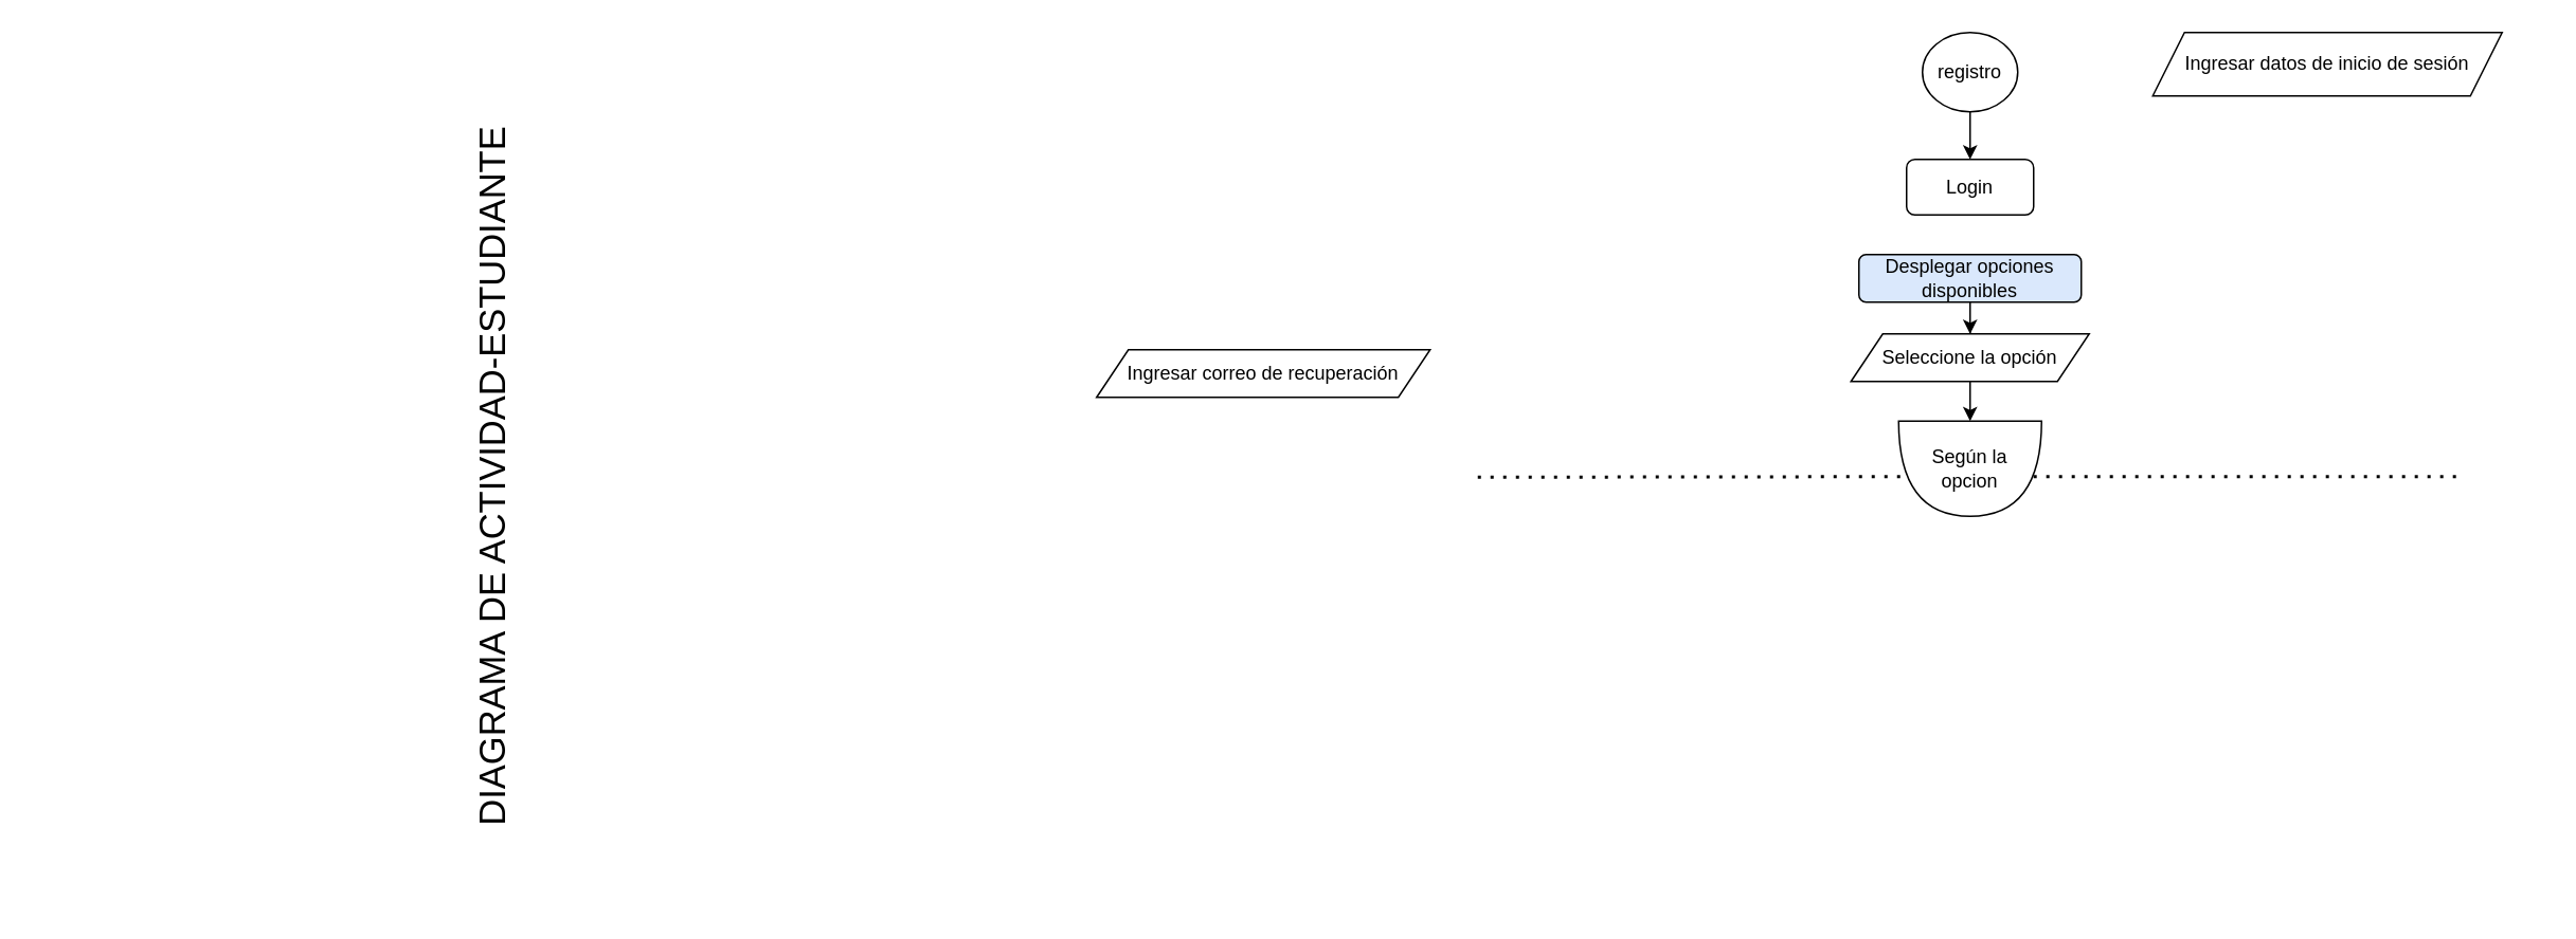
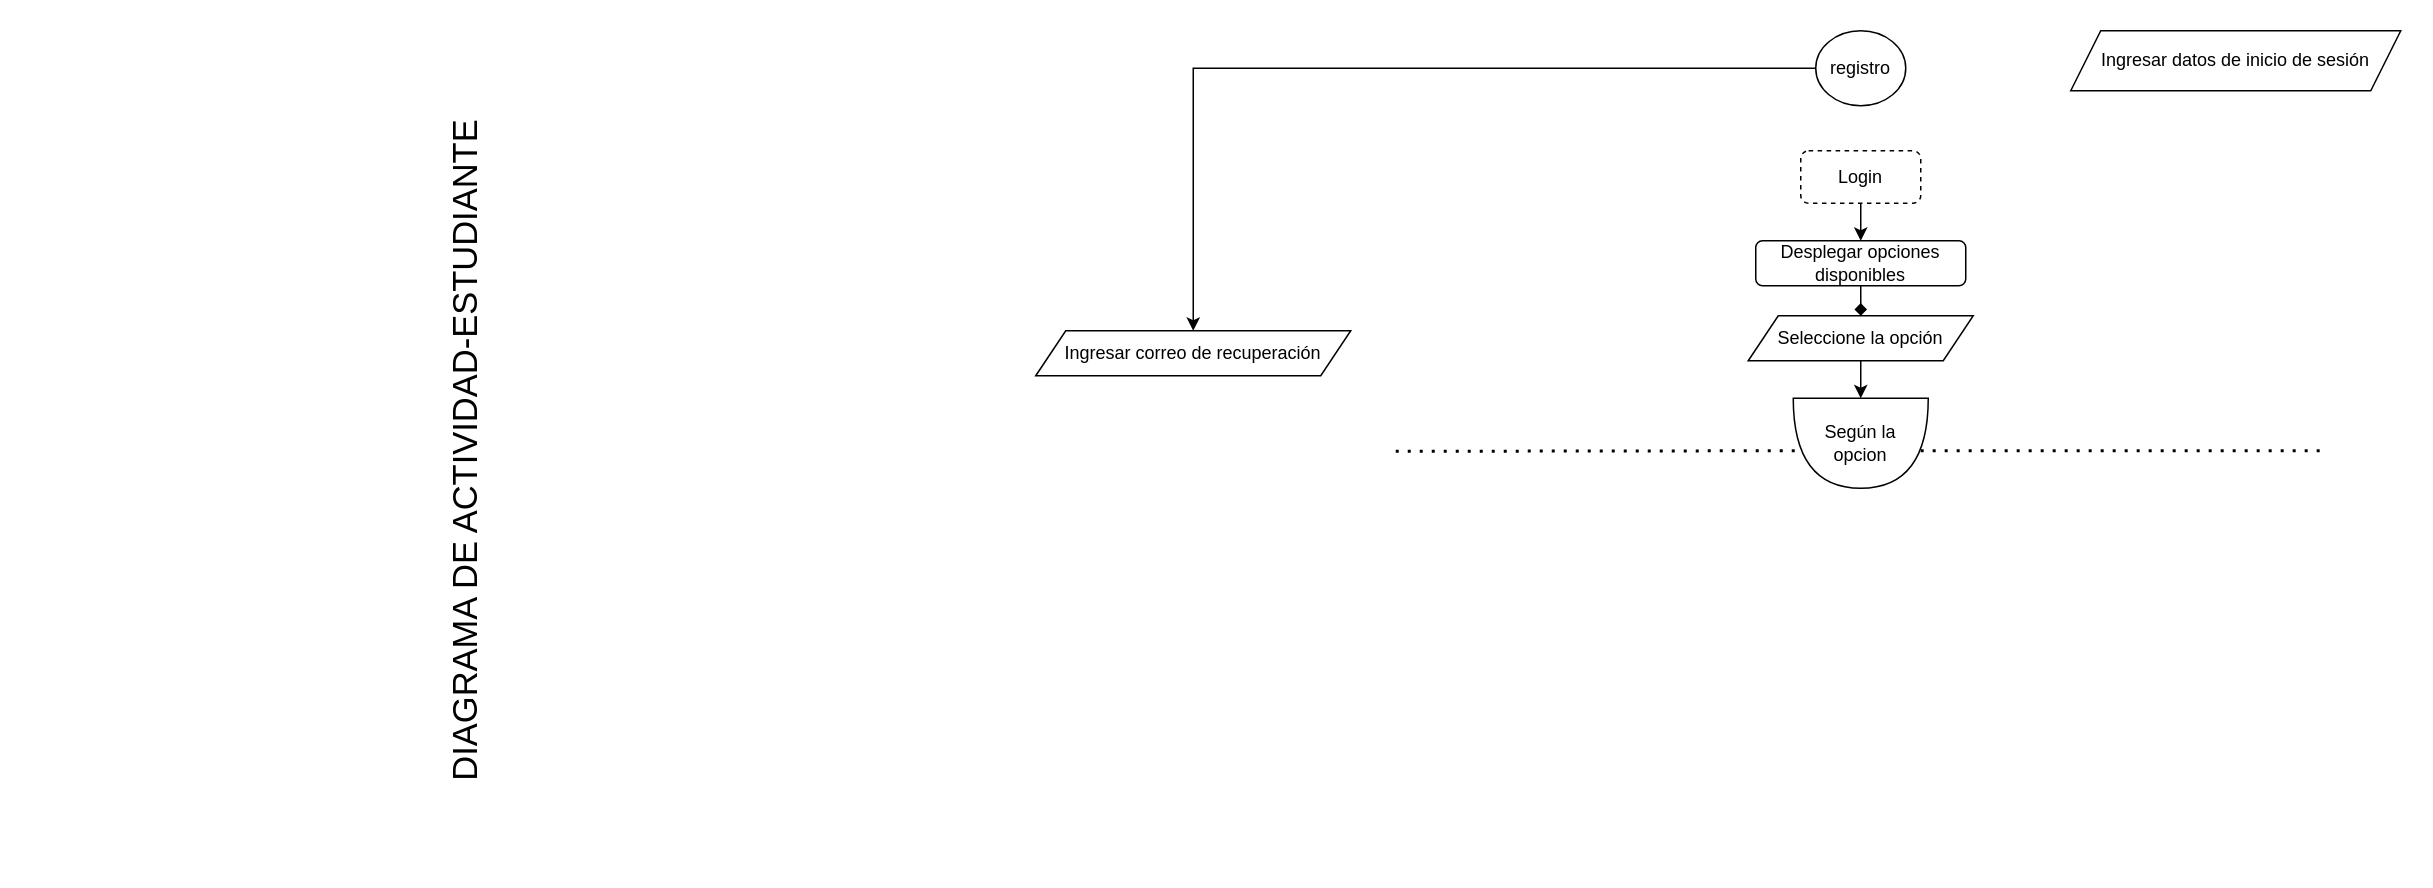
  <mxCell id="0" />
  <mxCell id="1" parent="0" />
- <mxCell id="2" value="" style="edgeStyle=orthogonalEdgeStyle;rounded=0;orthogonalLoop=1;jettySize=auto;html=1;" edge="1" parent="1" source="3" target="6"><mxGeometry relative="1" as="geometry" /></mxCell>
+ <mxCell id="2" value="" style="edgeStyle=orthogonalEdgeStyle;rounded=0;orthogonalLoop=1;jettySize=auto;html=1;" edge="1" parent="1" source="3" target="15"><mxGeometry relative="1" as="geometry" /></mxCell>
  <mxCell id="3" value="registro" style="ellipse;whiteSpace=wrap;html=1;" vertex="1" parent="1"><mxGeometry x="1210" y="20" width="60" height="50" as="geometry" /></mxCell>
  <mxCell id="4" value="DIAGRAMA DE ACTIVIDAD-ESTUDIANTE " style="text;html=1;strokeColor=none;fillColor=none;align=center;verticalAlign=middle;whiteSpace=wrap;rounded=0;fontSize=23;rotation=-90;" vertex="1" parent="1"><mxGeometry x="20" y="280" width="580" height="40" as="geometry" /></mxCell>
- <mxCell id="6" value="Login" style="rounded=1;whiteSpace=wrap;html=1;" vertex="1" parent="1"><mxGeometry x="1200" y="100" width="80" height="35" as="geometry" /></mxCell>
+ <mxCell id="5" value="" style="edgeStyle=orthogonalEdgeStyle;rounded=0;orthogonalLoop=1;jettySize=auto;html=1;" edge="1" parent="1" source="6" target="11"><mxGeometry relative="1" as="geometry"><mxPoint x="1240" y="160" as="targetPoint" /></mxGeometry></mxCell>
+ <mxCell id="6" value="Login" style="rounded=1;whiteSpace=wrap;html=1;dashed=1;" vertex="1" parent="1"><mxGeometry x="1200" y="100" width="80" height="35" as="geometry" /></mxCell>
  <mxCell id="7" value="" style="edgeStyle=orthogonalEdgeStyle;rounded=0;orthogonalLoop=1;jettySize=auto;html=1;" edge="1" parent="1" source="8" target="9"><mxGeometry relative="1" as="geometry" /></mxCell>
  <mxCell id="8" value="Seleccione la opción" style="shape=parallelogram;perimeter=parallelogramPerimeter;whiteSpace=wrap;html=1;fixedSize=1;" vertex="1" parent="1"><mxGeometry x="1165" y="210" width="150" height="30" as="geometry" /></mxCell>
  <mxCell id="9" value="" style="shape=or;whiteSpace=wrap;html=1;rotation=90;" vertex="1" parent="1"><mxGeometry x="1210" y="250" width="60" height="90" as="geometry" /></mxCell>
- <mxCell id="10" style="edgeStyle=orthogonalEdgeStyle;rounded=0;orthogonalLoop=1;jettySize=auto;html=1;" edge="1" parent="1" source="11" target="8"><mxGeometry relative="1" as="geometry" /></mxCell>
- <mxCell id="11" value="Desplegar opciones disponibles" style="rounded=1;whiteSpace=wrap;html=1;fillColor=#dae8fc;" vertex="1" parent="1"><mxGeometry x="1170" y="160" width="140" height="30" as="geometry" /></mxCell>
+ <mxCell id="10" style="edgeStyle=orthogonalEdgeStyle;rounded=0;orthogonalLoop=1;jettySize=auto;html=1;endArrow=diamond;" edge="1" parent="1" source="11" target="8"><mxGeometry relative="1" as="geometry" /></mxCell>
+ <mxCell id="11" value="Desplegar opciones disponibles" style="rounded=1;whiteSpace=wrap;html=1;" vertex="1" parent="1"><mxGeometry x="1170" y="160" width="140" height="30" as="geometry" /></mxCell>
  <mxCell id="12" value="Según la opcion" style="text;html=1;strokeColor=none;fillColor=none;align=center;verticalAlign=middle;whiteSpace=wrap;rounded=0;" vertex="1" parent="1"><mxGeometry x="1210" y="280" width="60" height="30" as="geometry" /></mxCell>
  <mxCell id="13" value="" style="endArrow=none;dashed=1;html=1;dashPattern=1 3;strokeWidth=2;rounded=0;exitX=0.583;exitY=0.056;exitDx=0;exitDy=0;exitPerimeter=0;" edge="1" parent="1" source="9"><mxGeometry width="50" height="50" relative="1" as="geometry"><mxPoint x="1290" y="260" as="sourcePoint" /><mxPoint x="1550" y="300" as="targetPoint" /></mxGeometry></mxCell>
  <mxCell id="14" value="" style="endArrow=none;dashed=1;html=1;dashPattern=1 3;strokeWidth=2;rounded=0;" edge="1" parent="1"><mxGeometry width="50" height="50" relative="1" as="geometry"><mxPoint x="930" y="300.36" as="sourcePoint" /><mxPoint x="1200" y="300" as="targetPoint" /></mxGeometry></mxCell>
  <mxCell id="15" value="Ingresar correo de recuperación" style="shape=parallelogram;perimeter=parallelogramPerimeter;whiteSpace=wrap;html=1;fixedSize=1;" vertex="1" parent="1"><mxGeometry x="690" y="220" width="210" height="30" as="geometry" /></mxCell>
- <mxCell id="16" value="Ingresar datos de inicio de sesión" style="shape=parallelogram;perimeter=parallelogramPerimeter;whiteSpace=wrap;html=1;fixedSize=1;" vertex="1" parent="1"><mxGeometry x="1355" y="20" width="220" height="40" as="geometry" /></mxCell>
+ <mxCell id="16" value="Ingresar datos de inicio de sesión" style="shape=parallelogram;perimeter=parallelogramPerimeter;whiteSpace=wrap;html=1;fixedSize=1;" vertex="1" parent="1"><mxGeometry x="1380" y="20" width="220" height="40" as="geometry" /></mxCell>
